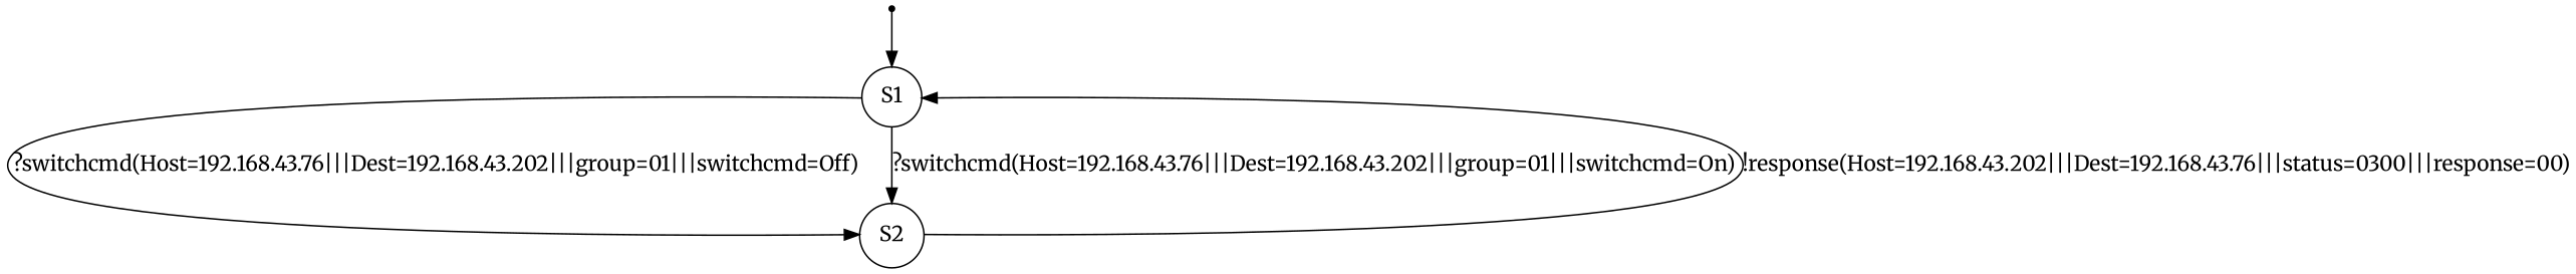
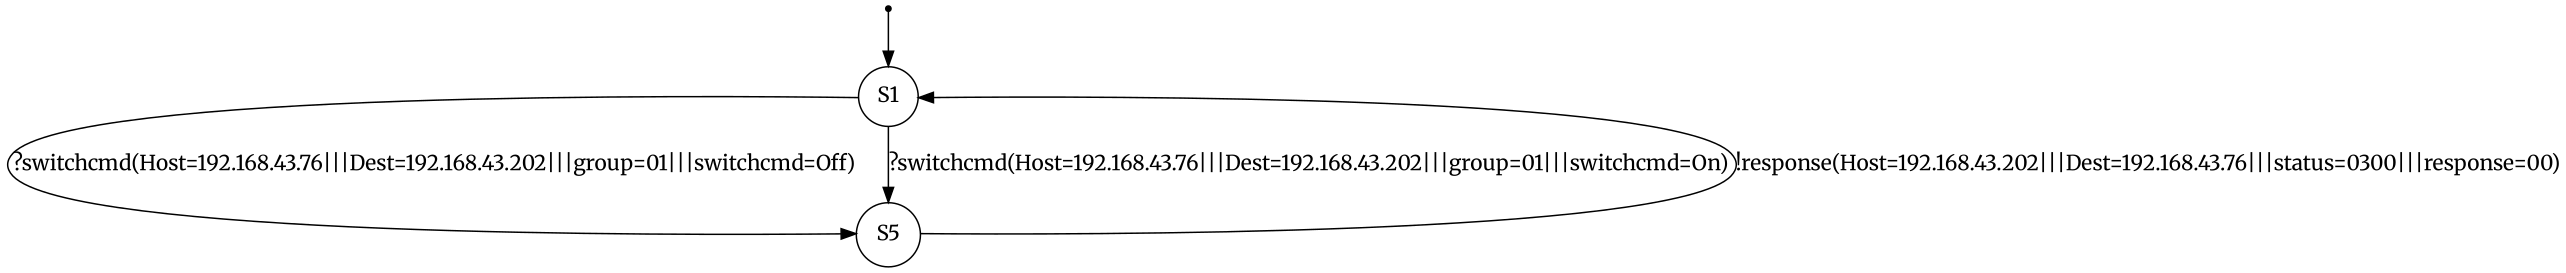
  digraph {
    fontname=Merriweather
    node [shape=circle fontname=Merriweather]
    edge [fontname=Merriweather]
    S00 [shape=point]
    n2 [label=S1]
-   n3 [label=S2]
+   n3 [label=S5]
    S00 -> n2
    n2 -> n3 [label="?switchcmd(Host=192.168.43.76|||Dest=192.168.43.202|||group=01|||switchcmd=Off)"]
    n2 -> n3 [label="?switchcmd(Host=192.168.43.76|||Dest=192.168.43.202|||group=01|||switchcmd=On)"]
    n3 -> n2 [label="!response(Host=192.168.43.202|||Dest=192.168.43.76|||status=0300|||response=00)"]
  }
